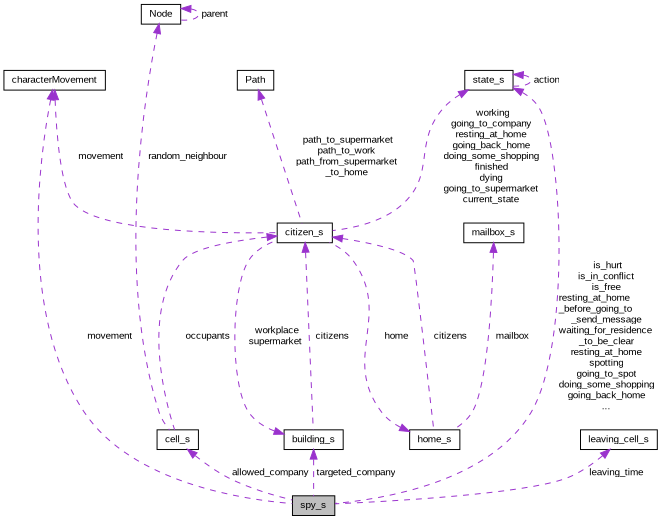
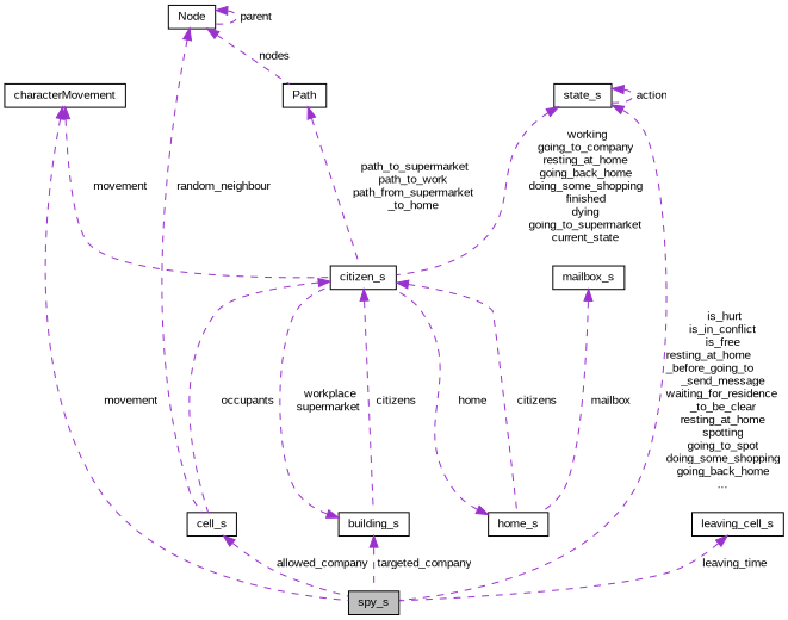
  digraph {
    fontname="Liberation Sans"
    node [color=black fillcolor=white fontname="Liberation Sans" fontsize=10 shape=record style=filled]
    edge [color=darkorchid3 dir=back fontname="Liberation Sans" fontsize=10 labelfontname=Helvetica labelfontsize=10 style=dashed]
    n1 [fillcolor=grey75 fontcolor=black height=0.2 label=spy_s width=0.4]
    n2 [height=0.2 label="Node" width=0.4]
    n3 [height=0.2 label=Path width=0.4]
    n4 [height=0.2 label=cell_s width=0.4]
    n5 [height=0.2 label=citizen_s width=0.4]
    n6 [height=0.2 label=building_s width=0.4]
    n7 [height=0.2 label=home_s width=0.4]
    n8 [height=0.2 label=mailbox_s width=0.4]
    n9 [height=0.2 label=characterMovement width=0.4]
    n10 [height=0.2 label=state_s width=0.4]
    n11 [height=0.2 label=leaving_cell_s width=0.4]
    n2 -> n2 [label=" parent"]
+   n2 -> n3 [label=" nodes"]
    n2 -> n4 [label=" random_neighbour"]
    n3 -> n5 [label=" path_to_supermarket\npath_to_work\npath_from_supermarket\l_to_home"]
    n4 -> n1 [label=" allowed_company"]
    n5 -> n4 [label=" occupants"]
    n5 -> n6 [label=" citizens"]
    n5 -> n7 [label=" citizens"]
    n6 -> n1 [label=" targeted_company"]
    n6 -> n5 [label=" workplace\nsupermarket"]
    n7 -> n5 [label=" home"]
    n8 -> n7 [label=" mailbox"]
    n9 -> n1 [label=" movement"]
    n9 -> n5 [label=" movement"]
    n10 -> n1 [label=" is_hurt\nis_in_conflict\nis_free\nresting_at_home\l_before_going_to\l_send_message\nwaiting_for_residence\l_to_be_clear\nresting_at_home\nspotting\ngoing_to_spot\ndoing_some_shopping\ngoing_back_home\n..."]
    n10 -> n5 [label=" working\ngoing_to_company\nresting_at_home\ngoing_back_home\ndoing_some_shopping\nfinished\ndying\ngoing_to_supermarket\ncurrent_state"]
    n10 -> n10 [label=" action"]
    n11 -> n1 [label=" leaving_time"]
  }
